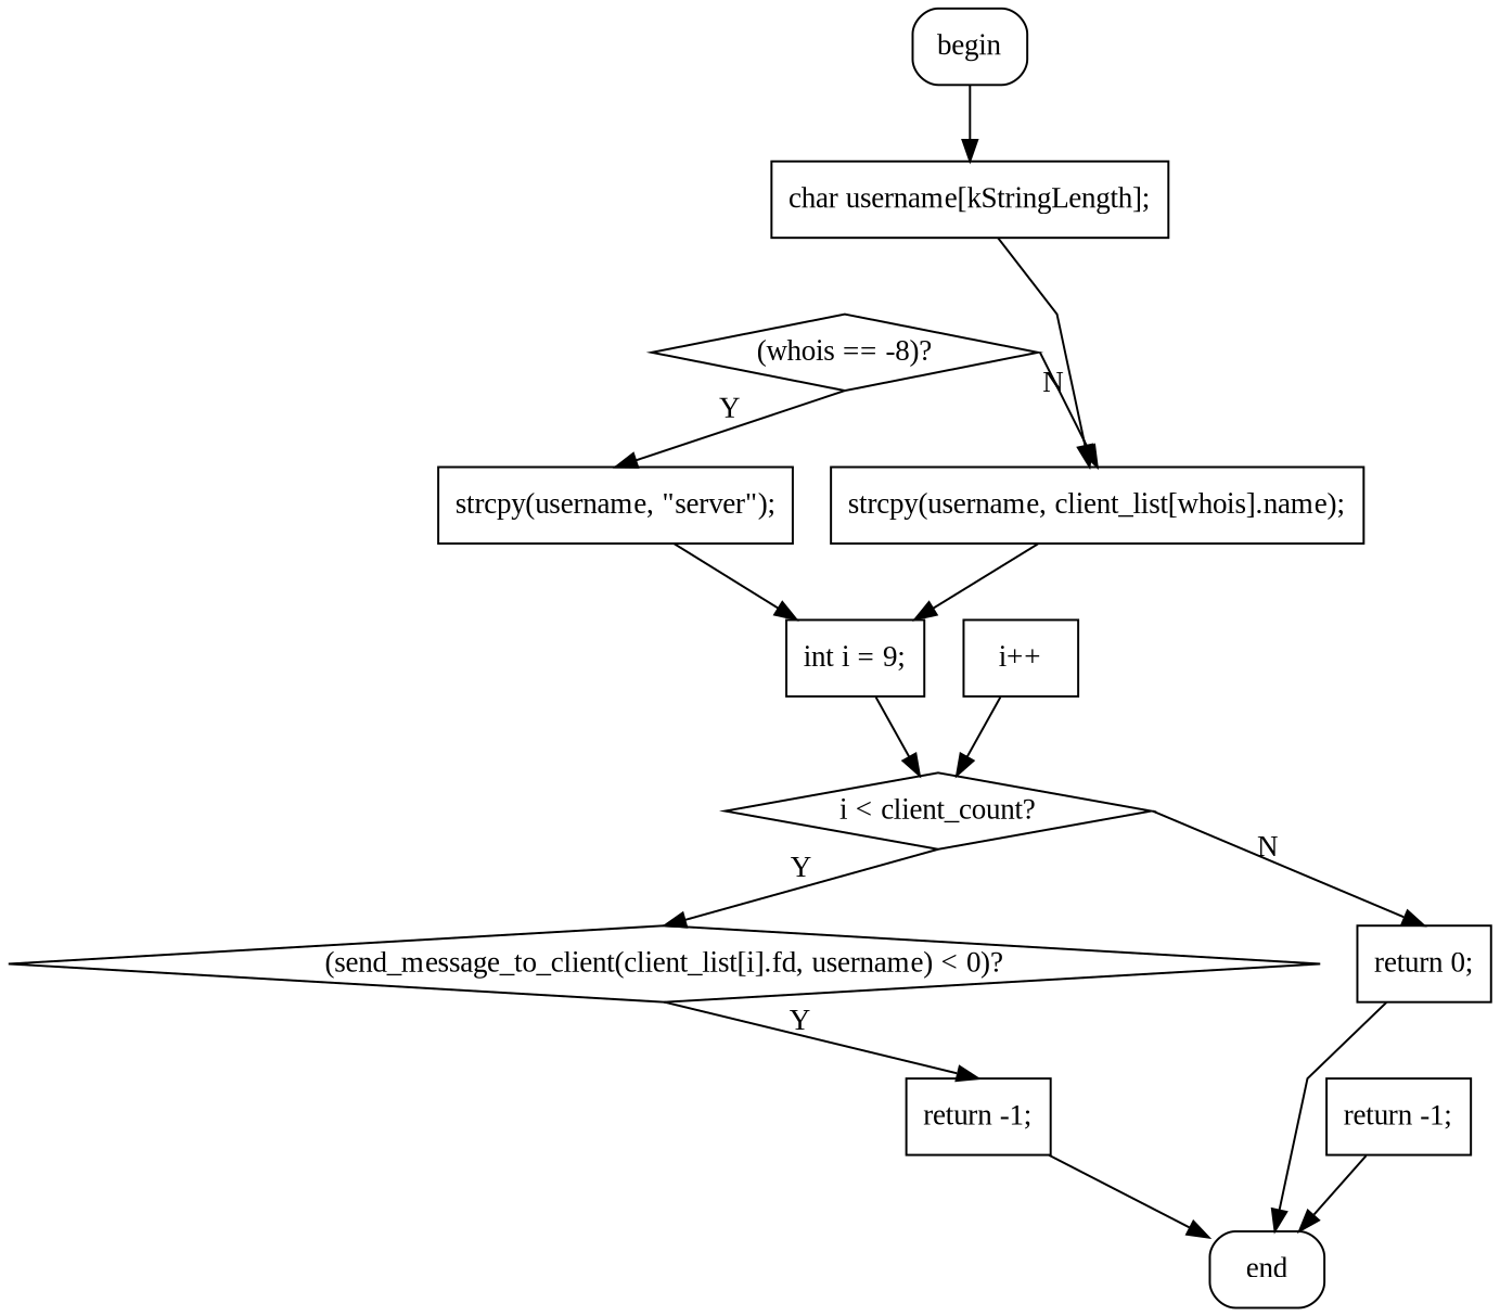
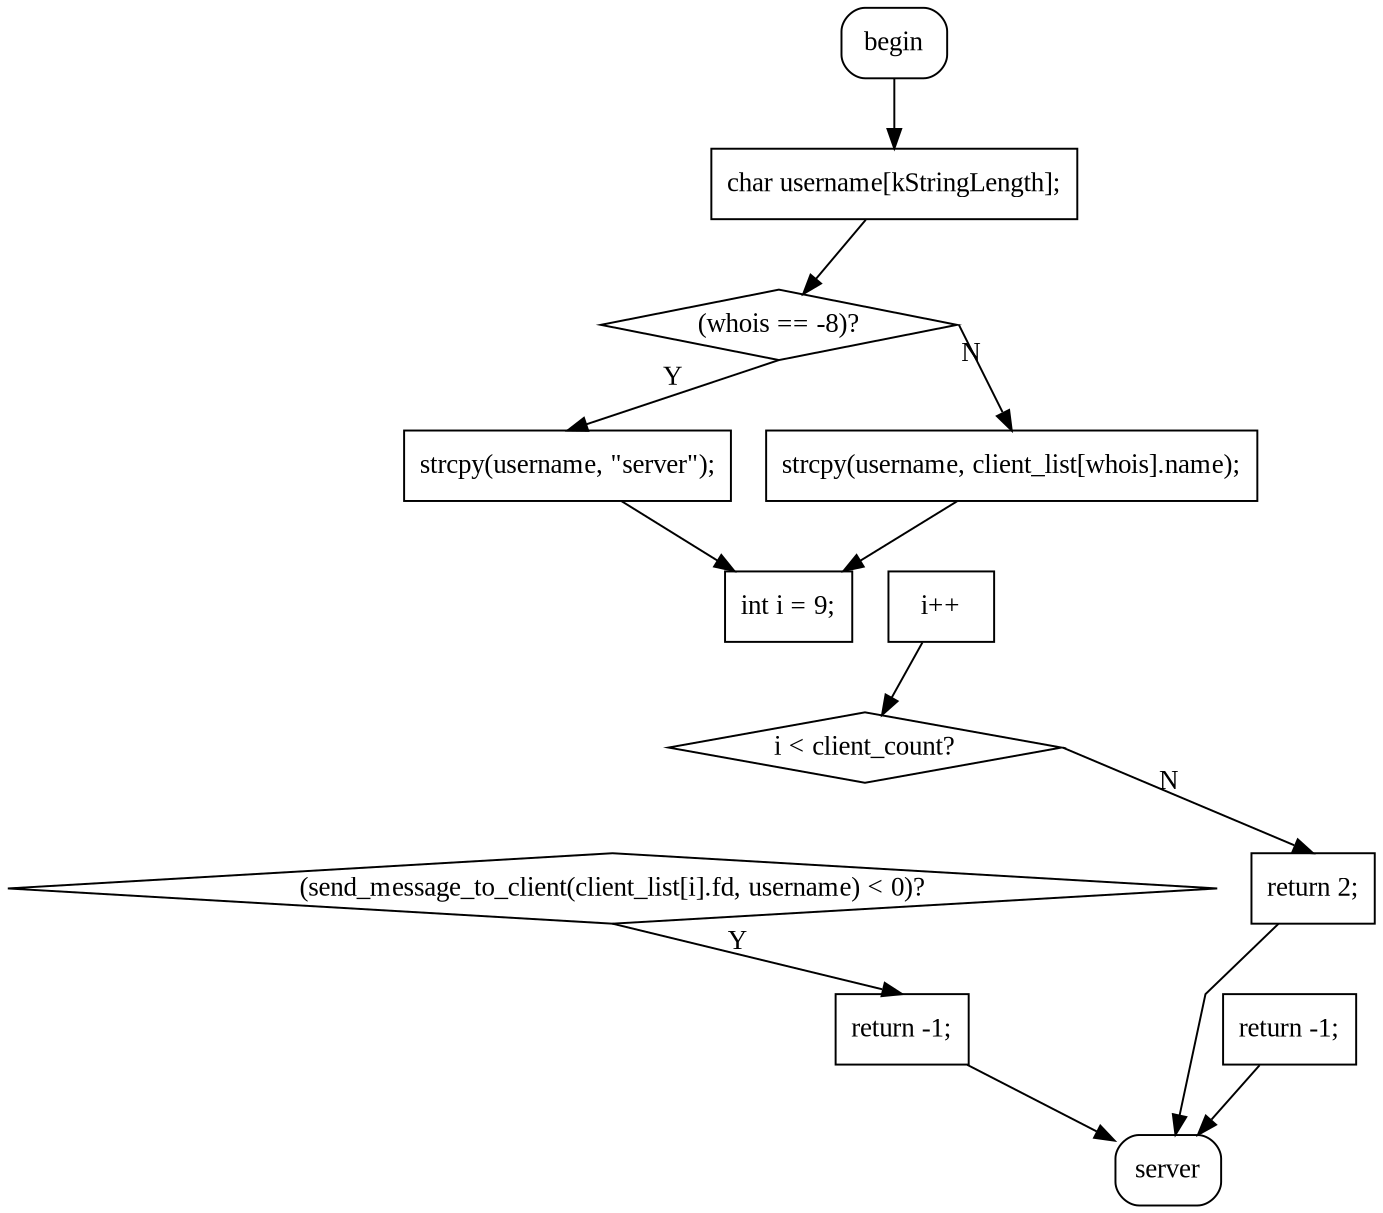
  digraph {
    fontname="Liberation Serif"
    splines=polyline
    node [fontname="Liberation Serif" shape=box]
    edge [fontname="Liberation Serif"]
-   n1 [label=end style=rounded]
+   n1 [label=server style=rounded]
    n2 [label=begin style=rounded]
    n3 [label="char username[kStringLength];"]
    n4 [label="(whois == -8)?" shape=diamond]
    n5 [label="strcpy(username, \"server\");"]
    n6 [label="strcpy(username, client_list[whois].name);"]
    n7 [label="int i = 9;"]
    n8 [label="i < client_count?" shape=diamond]
    n9 [label="(send_message_to_client(client_list[i].fd, username) < 0)?" shape=diamond]
-   n10 [label="return 0;"]
+   n10 [label="return 2;"]
    n11 [label="return -1;"]
    n12 [label="i++"]
    n13 [label="return -1;"]
    subgraph sub_1 {
      rank=sink
      n1
    }
    n2 -> n3
-   n3 -> n6
+   n3 -> n4
    n4 -> n5 [headport=n tailport=s xlabel=Y]
    n4 -> n6 [headport=n tailport=e xlabel=N]
    n5 -> n7
    n6 -> n7
-   n7 -> n8
-   n8 -> n9 [headport=n tailport=s xlabel=Y]
    n8 -> n10 [headport=n tailport=e xlabel=N]
    n9 -> n11 [headport=n tailport=s xlabel=Y]
    n10 -> n1
    n11 -> n1
    n12 -> n8
    n13 -> n1
  }
